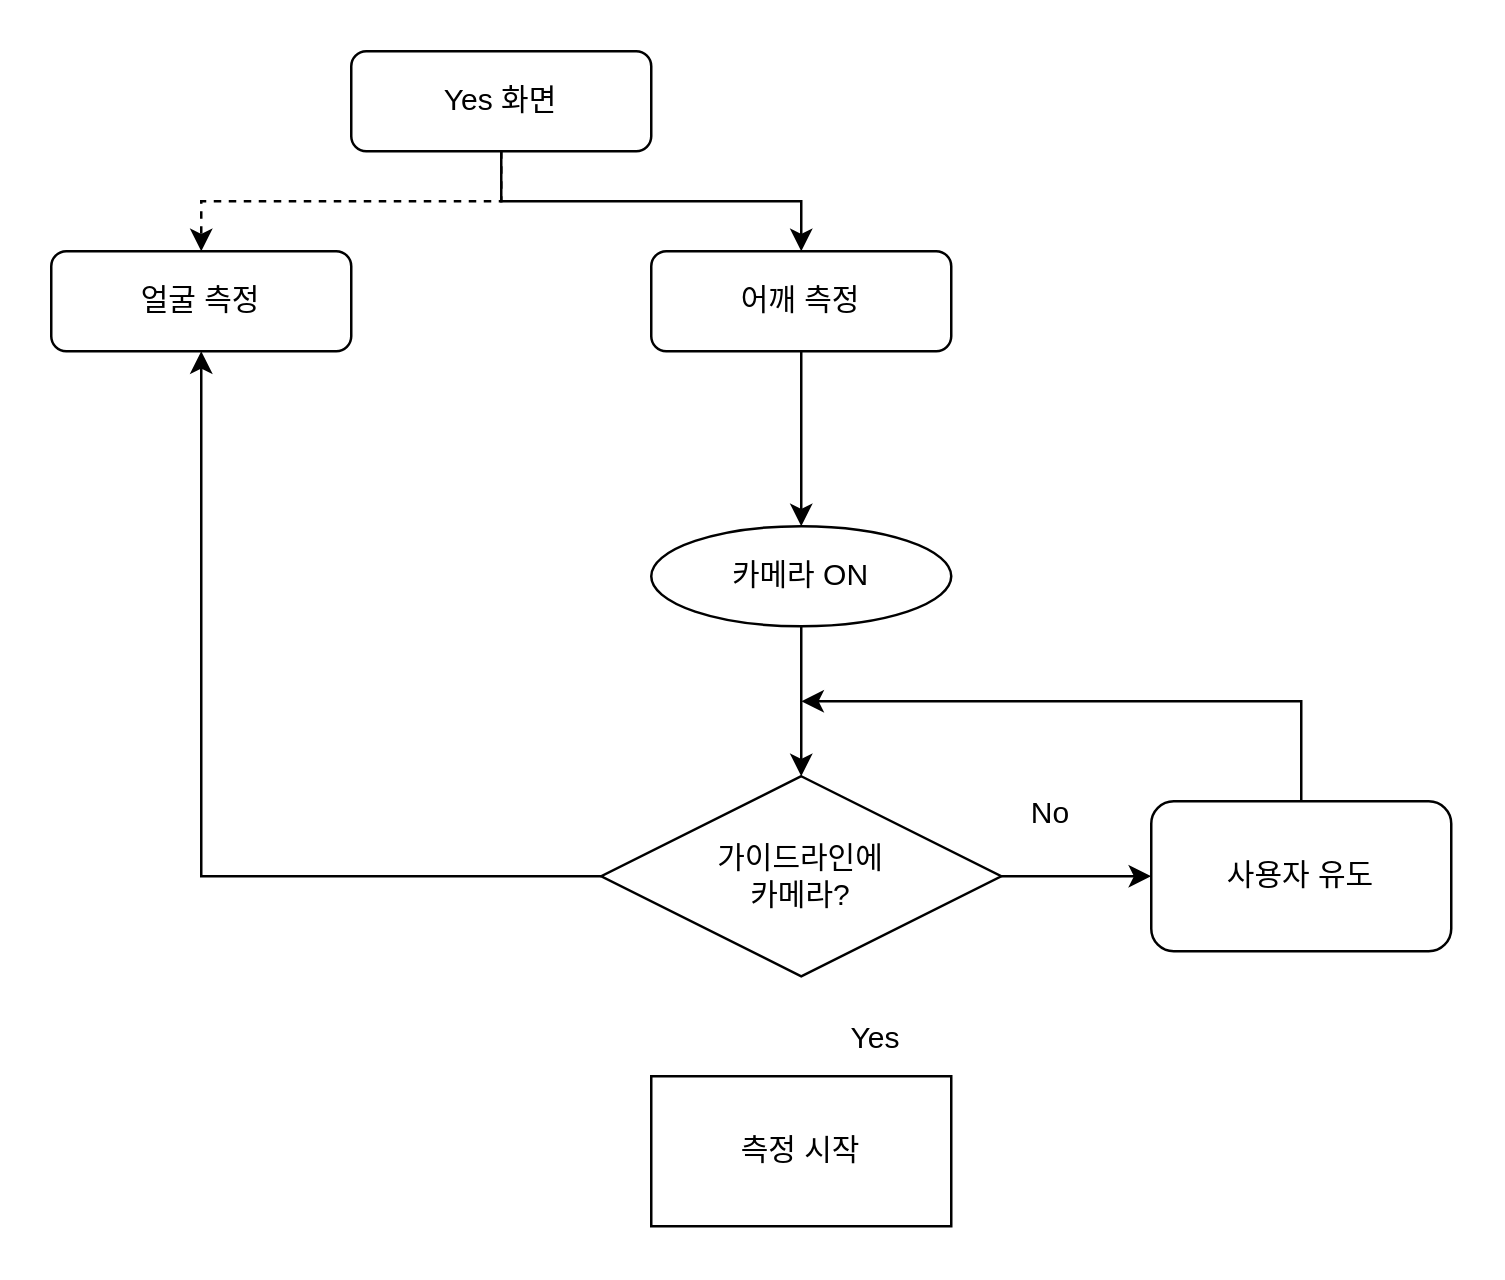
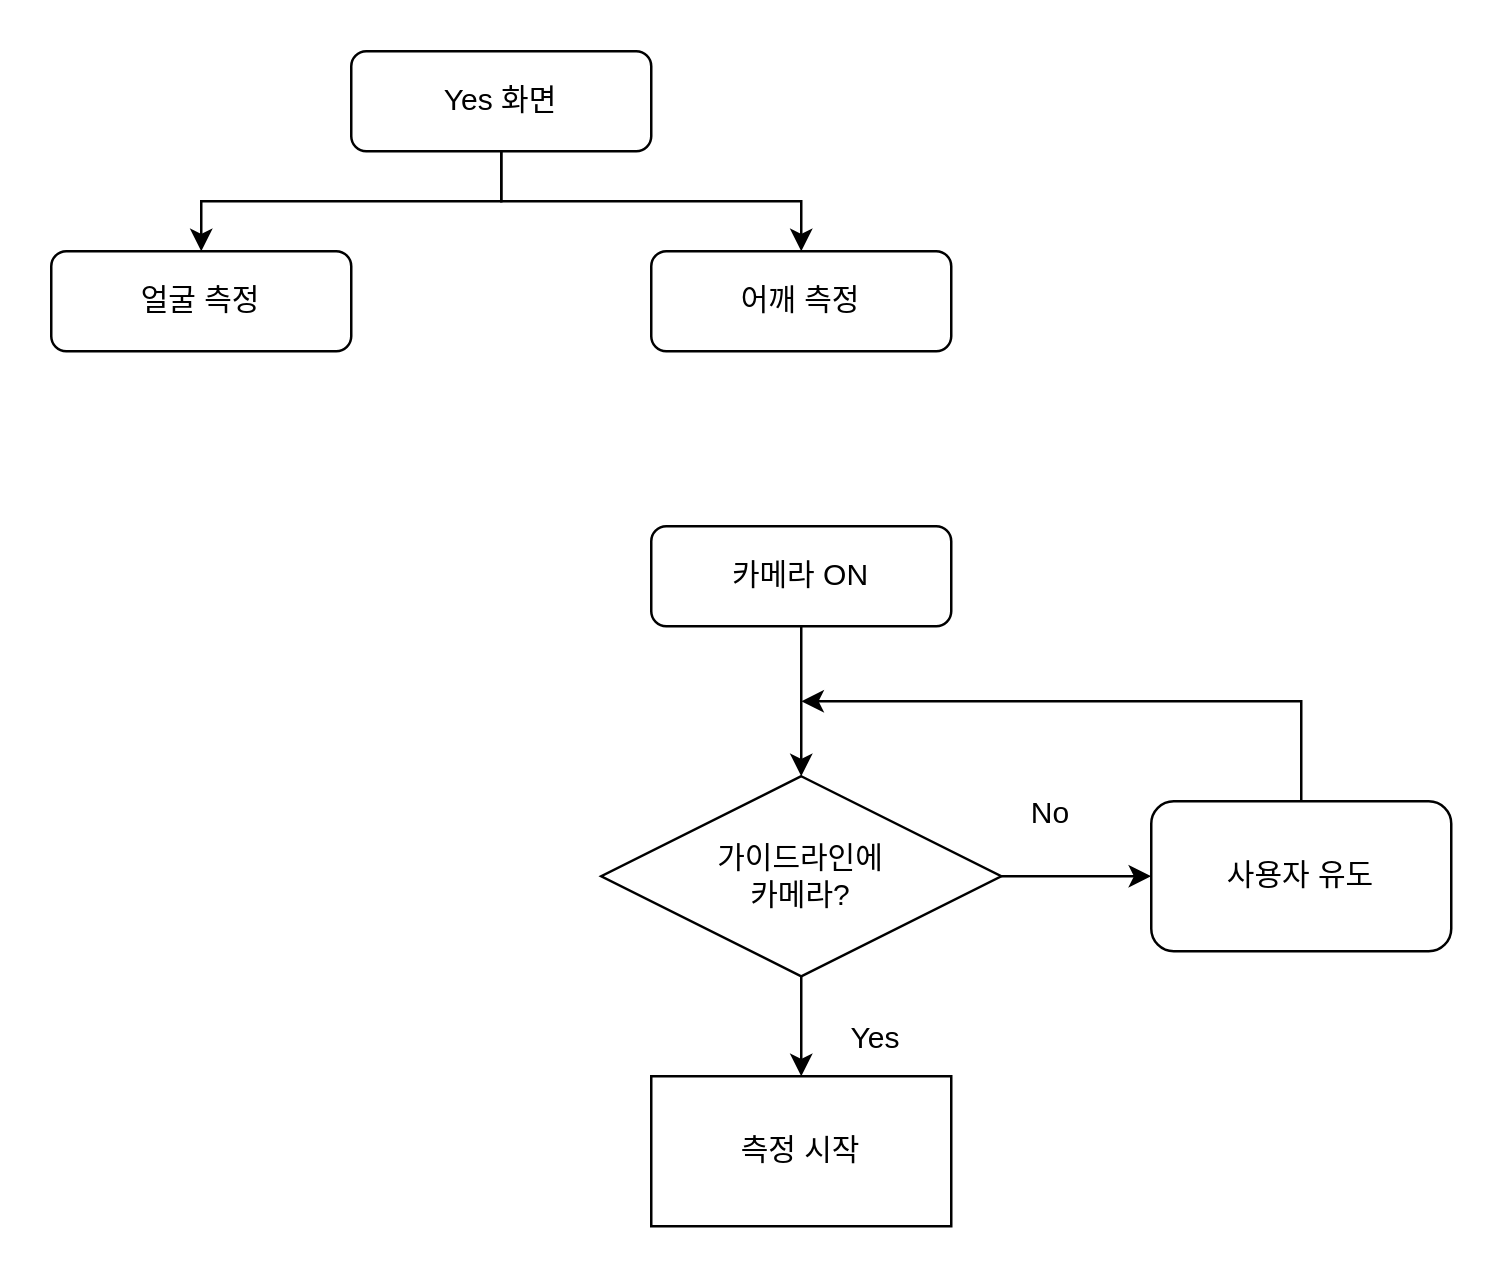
  <mxCell id="0" />
  <mxCell id="1" parent="0" />
  <mxCell id="2" value="" style="edgeStyle=orthogonalEdgeStyle;rounded=0;orthogonalLoop=1;jettySize=auto;html=1;" parent="1" source="4" target="6" edge="1"><mxGeometry relative="1" as="geometry" /></mxCell>
- <mxCell id="3" value="" style="edgeStyle=orthogonalEdgeStyle;rounded=0;orthogonalLoop=1;jettySize=auto;html=1;dashed=1;" parent="1" source="4" target="7" edge="1"><mxGeometry relative="1" as="geometry" /></mxCell>
+ <mxCell id="3" value="" style="edgeStyle=orthogonalEdgeStyle;rounded=0;orthogonalLoop=1;jettySize=auto;html=1;" parent="1" source="4" target="7" edge="1"><mxGeometry relative="1" as="geometry" /></mxCell>
  <mxCell id="4" value="Yes 화면" style="rounded=1;whiteSpace=wrap;html=1;fontSize=12;glass=0;strokeWidth=1;shadow=0;" parent="1" vertex="1"><mxGeometry x="140" y="20" width="120" height="40" as="geometry" /></mxCell>
- <mxCell id="5" value="" style="edgeStyle=orthogonalEdgeStyle;rounded=0;orthogonalLoop=1;jettySize=auto;html=1;" parent="1" source="6" target="9" edge="1"><mxGeometry relative="1" as="geometry" /></mxCell>
  <mxCell id="6" value="어깨 측정" style="rounded=1;whiteSpace=wrap;html=1;fontSize=12;glass=0;strokeWidth=1;shadow=0;" parent="1" vertex="1"><mxGeometry x="260" y="100" width="120" height="40" as="geometry" /></mxCell>
  <mxCell id="7" value="얼굴 측정" style="rounded=1;whiteSpace=wrap;html=1;fontSize=12;glass=0;strokeWidth=1;shadow=0;" parent="1" vertex="1"><mxGeometry x="20" y="100" width="120" height="40" as="geometry" /></mxCell>
  <mxCell id="8" value="" style="edgeStyle=orthogonalEdgeStyle;rounded=0;orthogonalLoop=1;jettySize=auto;html=1;" parent="1" source="9" target="12" edge="1"><mxGeometry relative="1" as="geometry"><mxPoint x="320" y="300" as="targetPoint" /></mxGeometry></mxCell>
- <mxCell id="9" value="카메라 ON" style="ellipse;whiteSpace=wrap;html=1;fontSize=12;glass=0;strokeWidth=1;shadow=0;" parent="1" vertex="1"><mxGeometry x="260" y="210" width="120" height="40" as="geometry" /></mxCell>
- <mxCell id="10" value="" style="edgeStyle=orthogonalEdgeStyle;rounded=0;orthogonalLoop=1;jettySize=auto;html=1;" parent="1" source="12" target="7" edge="1"><mxGeometry relative="1" as="geometry" /></mxCell>
+ <mxCell id="9" value="카메라 ON" style="rounded=1;whiteSpace=wrap;html=1;fontSize=12;glass=0;strokeWidth=1;shadow=0;" parent="1" vertex="1"><mxGeometry x="260" y="210" width="120" height="40" as="geometry" /></mxCell>
+ <mxCell id="10" value="" style="edgeStyle=orthogonalEdgeStyle;rounded=0;orthogonalLoop=1;jettySize=auto;html=1;" parent="1" source="12" target="13" edge="1"><mxGeometry relative="1" as="geometry" /></mxCell>
  <mxCell id="11" value="" style="edgeStyle=orthogonalEdgeStyle;rounded=0;orthogonalLoop=1;jettySize=auto;html=1;" parent="1" source="12" target="17" edge="1"><mxGeometry relative="1" as="geometry" /></mxCell>
  <mxCell id="12" value="가이드라인에&lt;br&gt;카메라?" style="rhombus;whiteSpace=wrap;html=1;" parent="1" vertex="1"><mxGeometry x="240" y="310" width="160" height="80" as="geometry" /></mxCell>
  <mxCell id="13" value="측정 시작" style="whiteSpace=wrap;html=1;" parent="1" vertex="1"><mxGeometry x="260" y="430" width="120" height="60" as="geometry" /></mxCell>
  <mxCell id="14" value="No" style="text;strokeColor=none;align=center;fillColor=none;html=1;verticalAlign=middle;whiteSpace=wrap;rounded=0;" parent="1" vertex="1"><mxGeometry x="390" y="310" width="60" height="30" as="geometry" /></mxCell>
  <mxCell id="15" value="Yes" style="text;strokeColor=none;align=center;fillColor=none;html=1;verticalAlign=middle;whiteSpace=wrap;rounded=0;" parent="1" vertex="1"><mxGeometry x="320" y="400" width="60" height="30" as="geometry" /></mxCell>
  <mxCell id="16" style="edgeStyle=orthogonalEdgeStyle;rounded=0;orthogonalLoop=1;jettySize=auto;html=1;" parent="1" source="17" edge="1"><mxGeometry relative="1" as="geometry"><mxPoint x="320" y="280" as="targetPoint" /><Array as="points"><mxPoint x="520" y="280" /></Array></mxGeometry></mxCell>
  <mxCell id="17" value="사용자 유도" style="whiteSpace=wrap;html=1;rounded=1;" parent="1" vertex="1"><mxGeometry x="460" y="320" width="120" height="60" as="geometry" /></mxCell>
